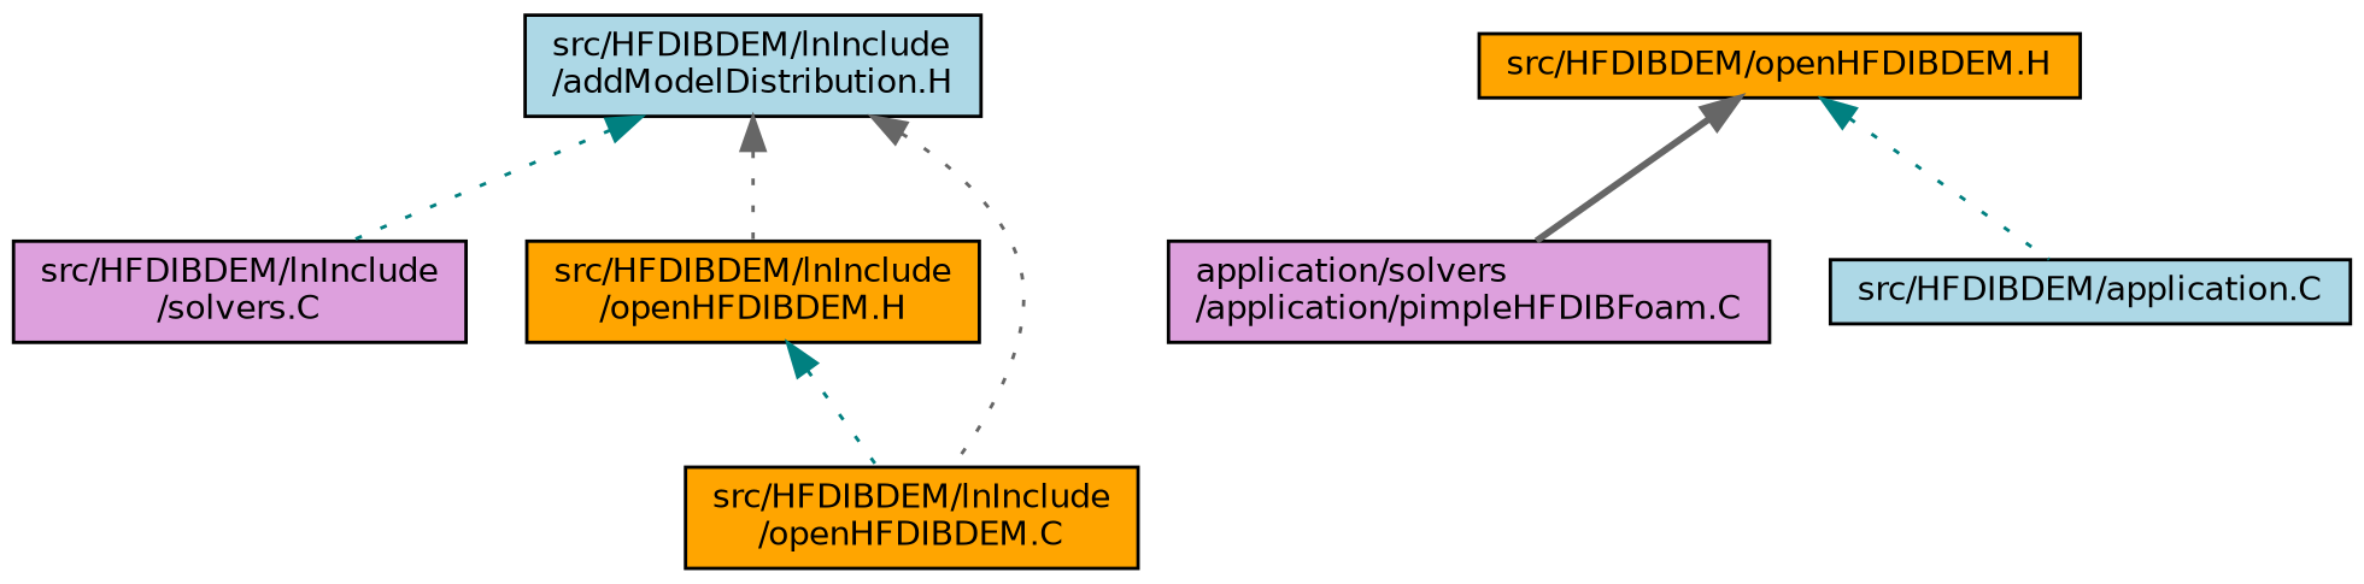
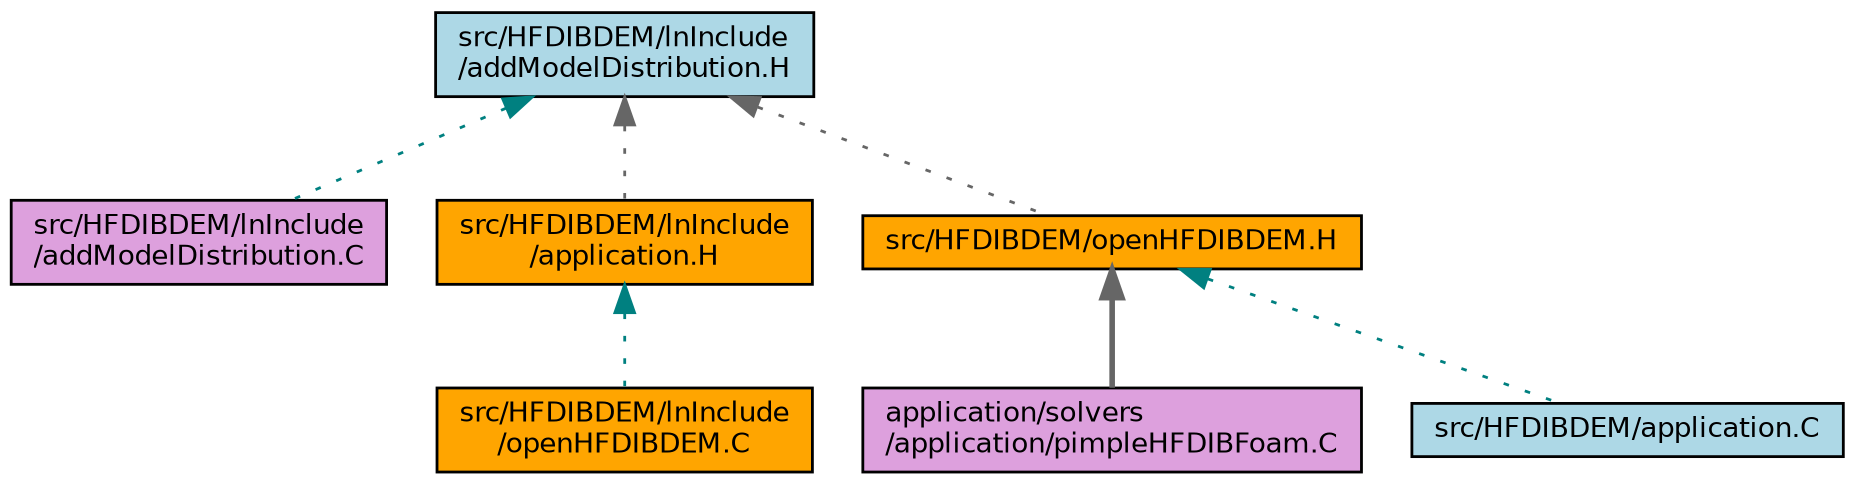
  digraph {
    node [color=black fillcolor=orange fontname=Helvetica fontsize=10 shape=record style=filled]
    edge [color=teal dir=back fontname=Helvetica fontsize=10 labelfontname=Helvetica labelfontsize=10 style=dotted]
    n1 [fillcolor=lightblue fontcolor=black height=0.2 label="src/HFDIBDEM/lnInclude\l/addModelDistribution.H" width=0.4]
-   n2 [fillcolor=plum height=0.2 label="src/HFDIBDEM/lnInclude\l/solvers.C" width=0.4]
-   n3 [height=0.2 label="src/HFDIBDEM/lnInclude\l/openHFDIBDEM.H" width=0.4]
+   n2 [fillcolor=plum height=0.2 label="src/HFDIBDEM/lnInclude\l/addModelDistribution.C" width=0.4]
+   n3 [height=0.2 label="src/HFDIBDEM/lnInclude\l/application.H" width=0.4]
    n4 [height=0.2 label="src/HFDIBDEM/openHFDIBDEM.H" width=0.4]
    n5 [height=0.2 label="src/HFDIBDEM/lnInclude\l/openHFDIBDEM.C" width=0.4]
    n6 [fillcolor=plum height=0.2 label="application/solvers\l/application/pimpleHFDIBFoam.C" width=0.4]
    n7 [fillcolor=lightblue height=0.2 label="src/HFDIBDEM/application.C" width=0.4]
    n1 -> n2
    n1 -> n3 [color=gray40]
-   n1 -> n5 [color=gray40]
+   n1 -> n4 [color=gray40]
    n3 -> n5
    n4 -> n6 [color=gray40 style=bold]
    n4 -> n7
  }
